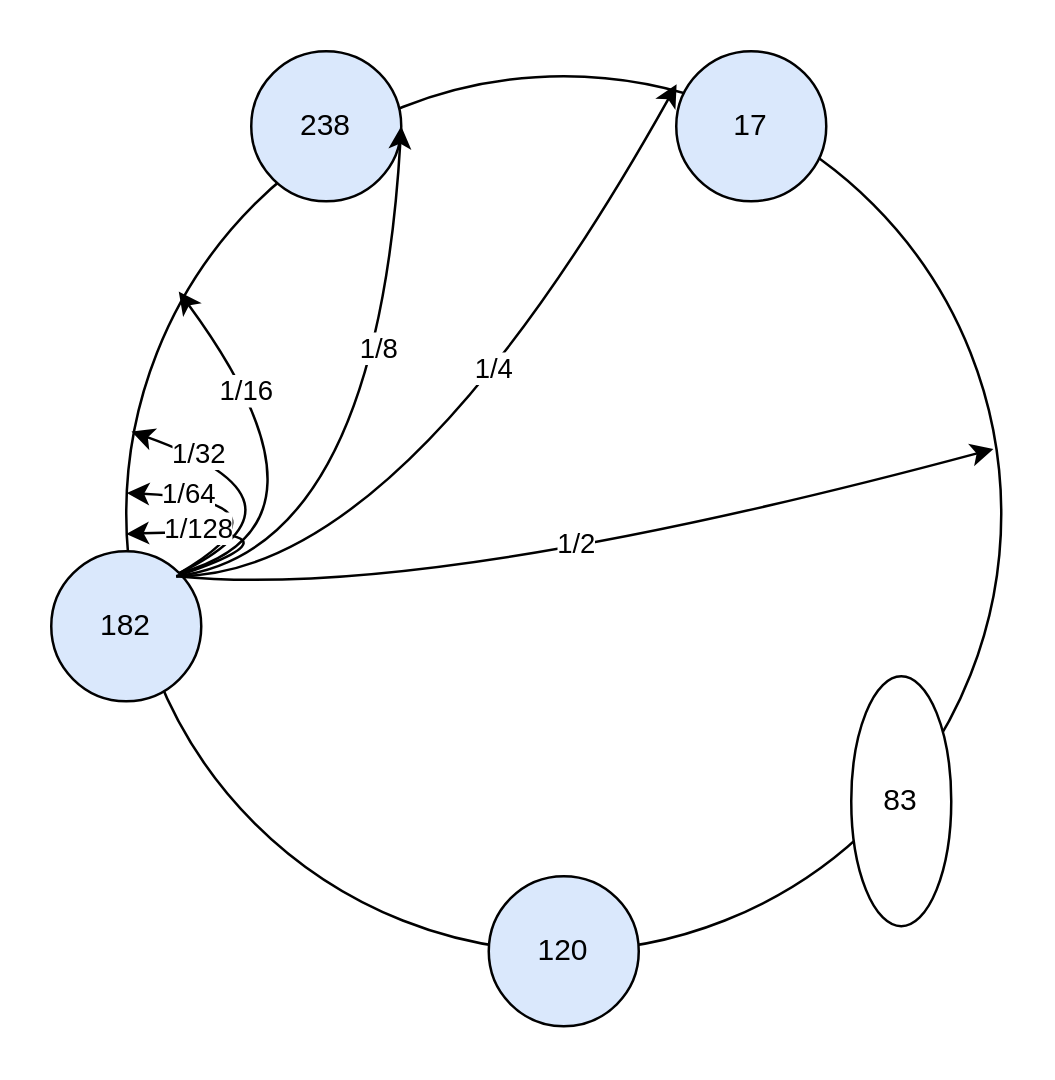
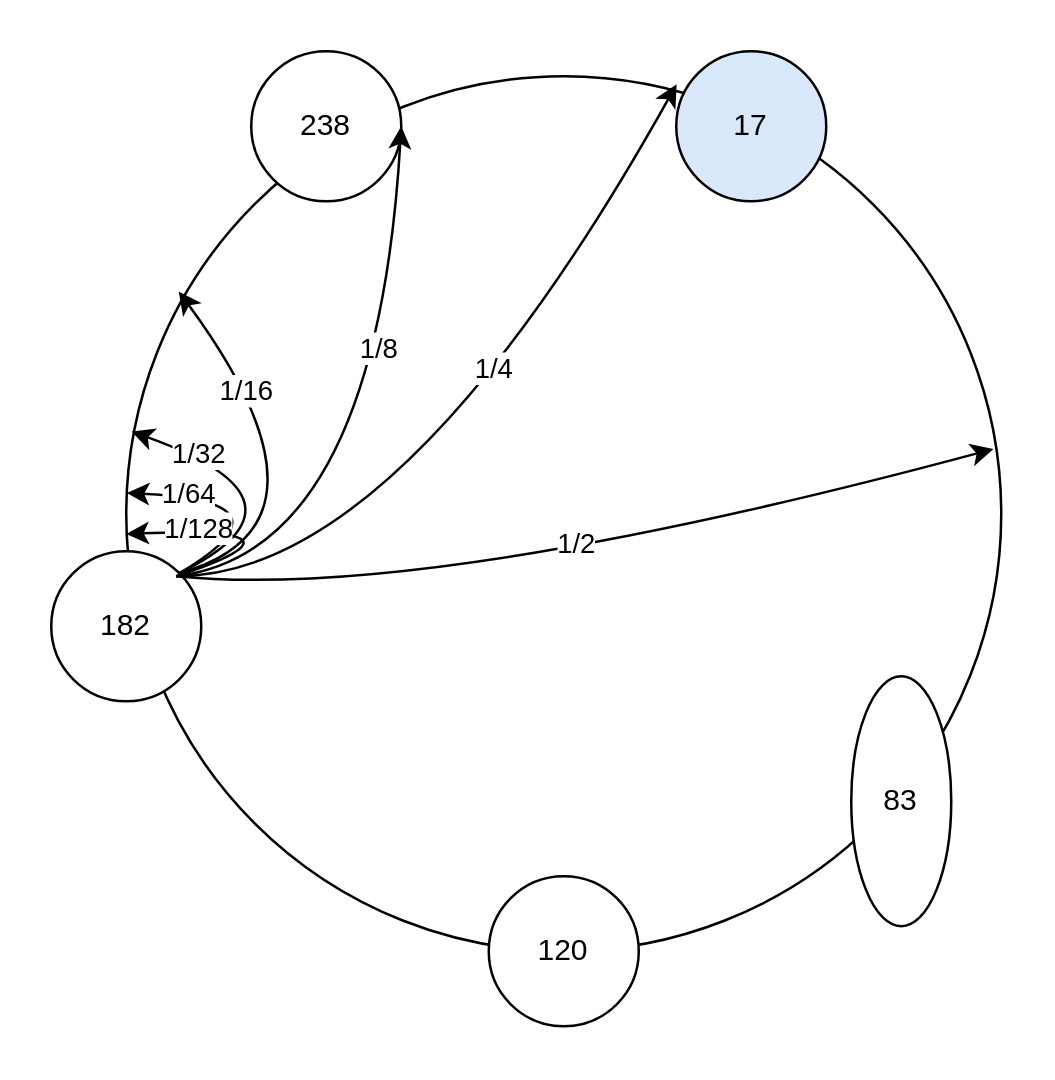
  <mxCell id="0" />
  <mxCell id="1" parent="0" />
  <mxCell id="2" value="" style="ellipse;whiteSpace=wrap;html=1;aspect=fixed;" parent="1" vertex="1"><mxGeometry x="50" y="30" width="350" height="350" as="geometry" /></mxCell>
  <mxCell id="3" value="17" style="ellipse;whiteSpace=wrap;html=1;aspect=fixed;fillColor=#dae8fc;" parent="1" vertex="1"><mxGeometry x="270" y="20" width="60" height="60" as="geometry" /></mxCell>
- <mxCell id="4" value="238" style="ellipse;whiteSpace=wrap;html=1;aspect=fixed;fillColor=#dae8fc;" parent="1" vertex="1"><mxGeometry x="100" y="20" width="60" height="60" as="geometry" /></mxCell>
- <mxCell id="5" value="182" style="ellipse;whiteSpace=wrap;html=1;aspect=fixed;fillColor=#dae8fc;" parent="1" vertex="1"><mxGeometry x="20" y="220" width="60" height="60" as="geometry" /></mxCell>
- <mxCell id="6" value="120" style="ellipse;whiteSpace=wrap;html=1;aspect=fixed;fillColor=#dae8fc;" parent="1" vertex="1"><mxGeometry x="195" y="350" width="60" height="60" as="geometry" /></mxCell>
+ <mxCell id="4" value="238" style="ellipse;whiteSpace=wrap;html=1;aspect=fixed;" parent="1" vertex="1"><mxGeometry x="100" y="20" width="60" height="60" as="geometry" /></mxCell>
+ <mxCell id="5" value="182" style="ellipse;whiteSpace=wrap;html=1;aspect=fixed;" parent="1" vertex="1"><mxGeometry x="20" y="220" width="60" height="60" as="geometry" /></mxCell>
+ <mxCell id="6" value="120" style="ellipse;whiteSpace=wrap;html=1;aspect=fixed;" parent="1" vertex="1"><mxGeometry x="195" y="350" width="60" height="60" as="geometry" /></mxCell>
  <mxCell id="7" value="83" style="ellipse;whiteSpace=wrap;html=1;aspect=fixed;" parent="1" vertex="1"><mxGeometry x="340" y="270" width="40" height="100" as="geometry" /></mxCell>
  <mxCell id="8" value="" style="curved=1;endArrow=classic;html=1;exitX=1;exitY=0;exitDx=0;exitDy=0;" edge="1" parent="1" source="5" target="2"><mxGeometry width="50" height="50" relative="1" as="geometry"><mxPoint x="70" y="240" as="sourcePoint" /><mxPoint x="120" y="190" as="targetPoint" /><Array as="points"><mxPoint x="120" y="200" /></Array></mxGeometry></mxCell>
  <mxCell id="9" value="1/64" style="edgeLabel;html=1;align=center;verticalAlign=middle;resizable=0;points=[];" vertex="1" connectable="0" parent="8"><mxGeometry x="0.608" y="-1" relative="1" as="geometry"><mxPoint as="offset" /></mxGeometry></mxCell>
  <mxCell id="10" value="" style="curved=1;endArrow=classic;html=1;exitX=1;exitY=0;exitDx=0;exitDy=0;entryX=0.006;entryY=0.406;entryDx=0;entryDy=0;entryPerimeter=0;" edge="1" parent="1" source="5" target="2"><mxGeometry width="50" height="50" relative="1" as="geometry"><mxPoint x="81.213" y="238.787" as="sourcePoint" /><mxPoint x="60.198" y="206.676" as="targetPoint" /><Array as="points"><mxPoint x="130" y="200" /></Array></mxGeometry></mxCell>
  <mxCell id="11" value="1/32" style="edgeLabel;html=1;align=center;verticalAlign=middle;resizable=0;points=[];" vertex="1" connectable="0" parent="10"><mxGeometry x="0.618" y="-1" relative="1" as="geometry"><mxPoint as="offset" /></mxGeometry></mxCell>
  <mxCell id="12" value="" style="curved=1;endArrow=classic;html=1;exitX=1;exitY=0;exitDx=0;exitDy=0;entryX=0.06;entryY=0.246;entryDx=0;entryDy=0;entryPerimeter=0;" edge="1" parent="1" source="5" target="2"><mxGeometry width="50" height="50" relative="1" as="geometry"><mxPoint x="81.213" y="238.787" as="sourcePoint" /><mxPoint x="62.1" y="182.1" as="targetPoint" /><Array as="points"><mxPoint x="140" y="210" /></Array></mxGeometry></mxCell>
  <mxCell id="13" value="1/16" style="edgeLabel;html=1;align=center;verticalAlign=middle;resizable=0;points=[];" vertex="1" connectable="0" parent="12"><mxGeometry x="0.502" y="2" relative="1" as="geometry"><mxPoint as="offset" /></mxGeometry></mxCell>
  <mxCell id="14" value="" style="curved=1;endArrow=classic;html=1;entryX=1;entryY=0.5;entryDx=0;entryDy=0;" edge="1" parent="1" target="4"><mxGeometry width="50" height="50" relative="1" as="geometry"><mxPoint x="70" y="230" as="sourcePoint" /><mxPoint x="81" y="126.1" as="targetPoint" /><Array as="points"><mxPoint x="150" y="220" /></Array></mxGeometry></mxCell>
  <mxCell id="15" value="1/8" style="edgeLabel;html=1;align=center;verticalAlign=middle;resizable=0;points=[];" vertex="1" connectable="0" parent="14"><mxGeometry x="0.288" y="4" relative="1" as="geometry"><mxPoint as="offset" /></mxGeometry></mxCell>
  <mxCell id="16" value="" style="curved=1;endArrow=classic;html=1;entryX=0.629;entryY=0.009;entryDx=0;entryDy=0;entryPerimeter=0;" edge="1" parent="1" target="2"><mxGeometry width="50" height="50" relative="1" as="geometry"><mxPoint x="70" y="230" as="sourcePoint" /><mxPoint x="170" y="60" as="targetPoint" /><Array as="points"><mxPoint x="160" y="230" /></Array></mxGeometry></mxCell>
  <mxCell id="17" value="1/4" style="edgeLabel;html=1;align=center;verticalAlign=middle;resizable=0;points=[];" vertex="1" connectable="0" parent="16"><mxGeometry x="0.149" y="9" relative="1" as="geometry"><mxPoint as="offset" /></mxGeometry></mxCell>
  <mxCell id="18" value="" style="curved=1;endArrow=classic;html=1;entryX=0.991;entryY=0.426;entryDx=0;entryDy=0;entryPerimeter=0;" edge="1" parent="1" target="2"><mxGeometry width="50" height="50" relative="1" as="geometry"><mxPoint x="70" y="230" as="sourcePoint" /><mxPoint x="280.15" y="43.15" as="targetPoint" /><Array as="points"><mxPoint x="170" y="240" /></Array></mxGeometry></mxCell>
  <mxCell id="19" value="1/2" style="edgeLabel;html=1;align=center;verticalAlign=middle;resizable=0;points=[];" vertex="1" connectable="0" parent="18"><mxGeometry x="-0.02" y="7" relative="1" as="geometry"><mxPoint as="offset" /></mxGeometry></mxCell>
  <mxCell id="20" value="" style="curved=1;endArrow=classic;html=1;entryX=0;entryY=0.523;entryDx=0;entryDy=0;entryPerimeter=0;" edge="1" parent="1" target="2"><mxGeometry width="50" height="50" relative="1" as="geometry"><mxPoint x="70" y="230" as="sourcePoint" /><mxPoint x="60.198" y="206.676" as="targetPoint" /><Array as="points"><mxPoint x="130" y="210" /></Array></mxGeometry></mxCell>
  <mxCell id="21" value="1/128" style="edgeLabel;html=1;align=center;verticalAlign=middle;resizable=0;points=[];" vertex="1" connectable="0" parent="20"><mxGeometry x="0.608" y="-1" relative="1" as="geometry"><mxPoint as="offset" /></mxGeometry></mxCell>
